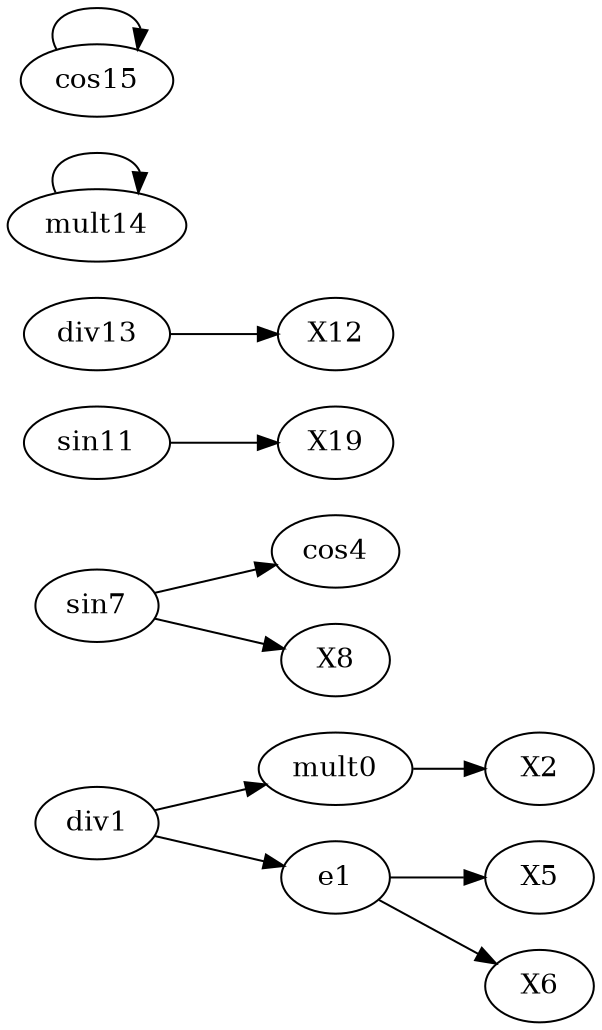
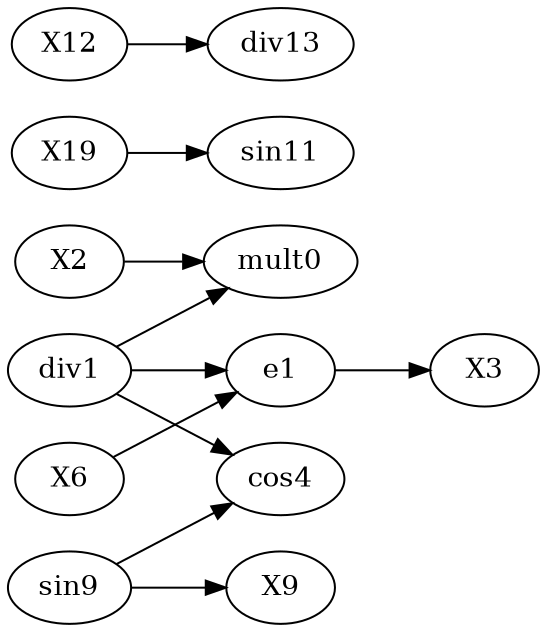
  digraph {
    rankdir=LR
    mult0
    X2
    div1
    n4 [label=e1]
    cos4
-   X5
+   X5 [label=X3]
    X6
-   sin7
-   X8
+   sin7 [label=sin9]
+   X8 [label=X9]
    n10 [label=X19]
    sin11
    div13
    X12
-   mult14
-   cos15
-   mult0 -> X2
+   X2 -> mult0
    div1 -> mult0
    div1 -> n4
+   div1 -> cos4
    n4 -> X5
-   n4 -> X6
+   X6 -> n4
    sin7 -> cos4
    sin7 -> X8
-   sin11 -> n10
-   div13 -> X12
-   mult14 -> mult14
-   cos15 -> cos15
+   n10 -> sin11
+   X12 -> div13
  }
